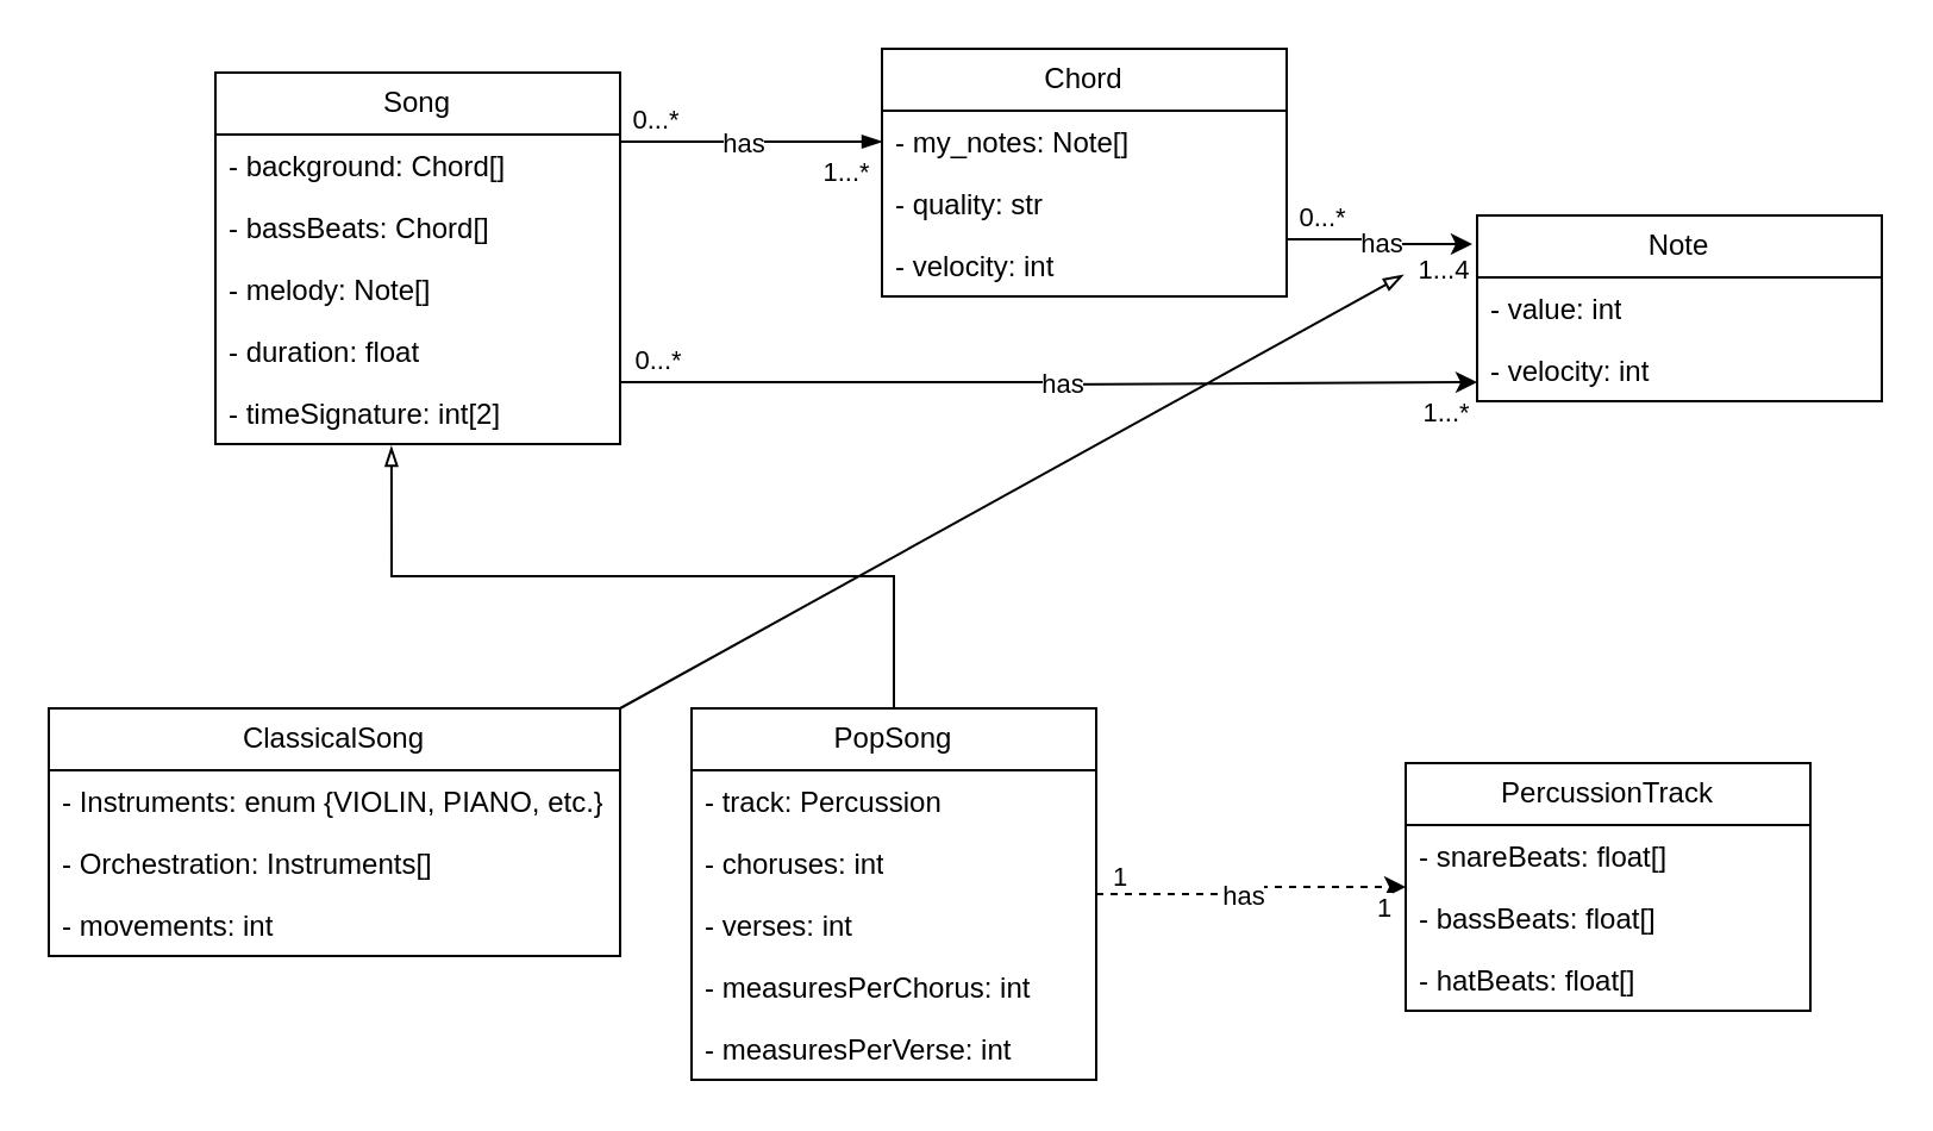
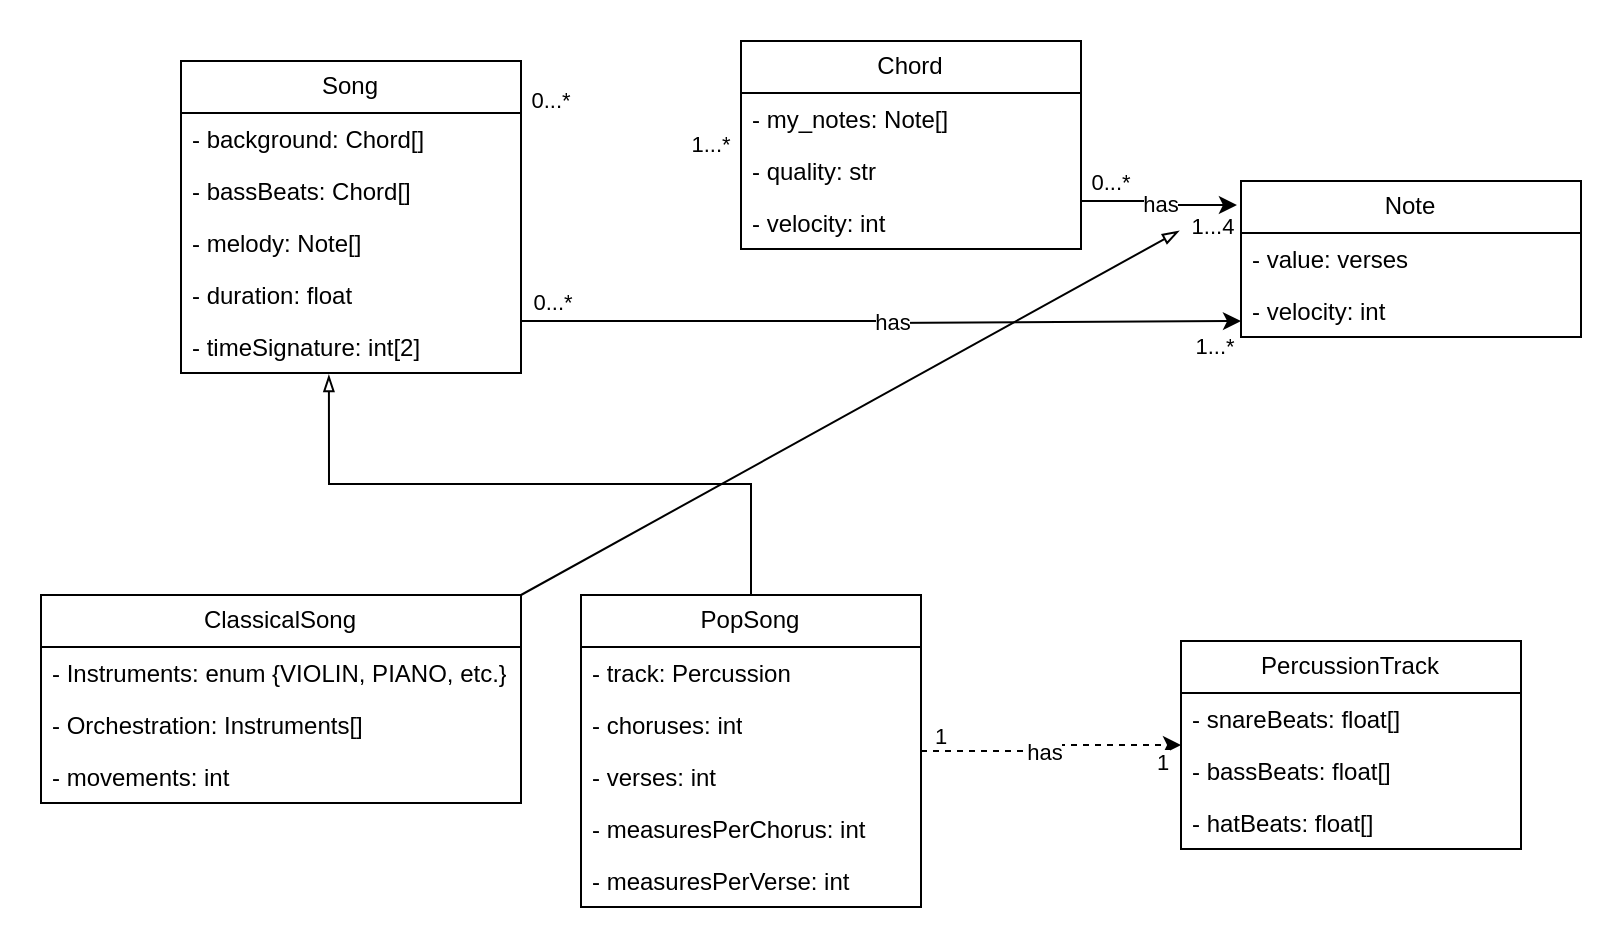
  <mxCell id="0" />
  <mxCell id="1" parent="0" />
- <mxCell id="2" style="edgeStyle=orthogonalEdgeStyle;rounded=0;orthogonalLoop=1;jettySize=auto;html=1;entryX=0;entryY=0.5;entryDx=0;entryDy=0;endArrow=blockThin;endFill=1;" edge="1" parent="1" source="6" target="13"><mxGeometry relative="1" as="geometry"><Array as="points"><mxPoint x="290" y="59" /><mxPoint x="290" y="59" /></Array></mxGeometry></mxCell>
- <mxCell id="3" value="has" style="edgeLabel;html=1;align=center;verticalAlign=middle;resizable=0;points=[];" vertex="1" connectable="0" parent="2"><mxGeometry x="-0.067" relative="1" as="geometry"><mxPoint as="offset" /></mxGeometry></mxCell>
  <mxCell id="4" style="edgeStyle=orthogonalEdgeStyle;rounded=0;orthogonalLoop=1;jettySize=auto;html=1;" edge="1" parent="1" source="6"><mxGeometry relative="1" as="geometry"><mxPoint x="620" y="160" as="targetPoint" /><Array as="points"><mxPoint x="440" y="160" /><mxPoint x="440" y="161" /></Array></mxGeometry></mxCell>
  <mxCell id="5" value="has" style="edgeLabel;html=1;align=center;verticalAlign=middle;resizable=0;points=[];" vertex="1" connectable="0" parent="4"><mxGeometry x="0.036" relative="1" as="geometry"><mxPoint as="offset" /></mxGeometry></mxCell>
  <mxCell id="6" value="Song" style="swimlane;fontStyle=0;childLayout=stackLayout;horizontal=1;startSize=26;fillColor=none;horizontalStack=0;resizeParent=1;resizeParentMax=0;resizeLast=0;collapsible=1;marginBottom=0;whiteSpace=wrap;html=1;" vertex="1" parent="1"><mxGeometry x="90" y="30" width="170" height="156" as="geometry" /></mxCell>
  <mxCell id="7" value="- background: Chord[]" style="text;strokeColor=none;fillColor=none;align=left;verticalAlign=top;spacingLeft=4;spacingRight=4;overflow=hidden;rotatable=0;points=[[0,0.5],[1,0.5]];portConstraint=eastwest;whiteSpace=wrap;html=1;" vertex="1" parent="6"><mxGeometry y="26" width="170" height="26" as="geometry" /></mxCell>
  <mxCell id="8" value="- bassBeats: Chord[]" style="text;strokeColor=none;fillColor=none;align=left;verticalAlign=top;spacingLeft=4;spacingRight=4;overflow=hidden;rotatable=0;points=[[0,0.5],[1,0.5]];portConstraint=eastwest;whiteSpace=wrap;html=1;" vertex="1" parent="6"><mxGeometry y="52" width="170" height="26" as="geometry" /></mxCell>
  <mxCell id="9" value="- melody: Note[]" style="text;strokeColor=none;fillColor=none;align=left;verticalAlign=top;spacingLeft=4;spacingRight=4;overflow=hidden;rotatable=0;points=[[0,0.5],[1,0.5]];portConstraint=eastwest;whiteSpace=wrap;html=1;" vertex="1" parent="6"><mxGeometry y="78" width="170" height="26" as="geometry" /></mxCell>
  <mxCell id="10" value="- duration: float" style="text;strokeColor=none;fillColor=none;align=left;verticalAlign=top;spacingLeft=4;spacingRight=4;overflow=hidden;rotatable=0;points=[[0,0.5],[1,0.5]];portConstraint=eastwest;whiteSpace=wrap;html=1;" vertex="1" parent="6"><mxGeometry y="104" width="170" height="26" as="geometry" /></mxCell>
  <mxCell id="11" value="- timeSignature: int[2]" style="text;strokeColor=none;fillColor=none;align=left;verticalAlign=top;spacingLeft=4;spacingRight=4;overflow=hidden;rotatable=0;points=[[0,0.5],[1,0.5]];portConstraint=eastwest;whiteSpace=wrap;html=1;" vertex="1" parent="6"><mxGeometry y="130" width="170" height="26" as="geometry" /></mxCell>
  <mxCell id="12" value="Chord" style="swimlane;fontStyle=0;childLayout=stackLayout;horizontal=1;startSize=26;fillColor=none;horizontalStack=0;resizeParent=1;resizeParentMax=0;resizeLast=0;collapsible=1;marginBottom=0;whiteSpace=wrap;html=1;" vertex="1" parent="1"><mxGeometry x="370" y="20" width="170" height="104" as="geometry" /></mxCell>
  <mxCell id="13" value="- my_notes: Note[]" style="text;strokeColor=none;fillColor=none;align=left;verticalAlign=top;spacingLeft=4;spacingRight=4;overflow=hidden;rotatable=0;points=[[0,0.5],[1,0.5]];portConstraint=eastwest;whiteSpace=wrap;html=1;" vertex="1" parent="12"><mxGeometry y="26" width="170" height="26" as="geometry" /></mxCell>
  <mxCell id="14" value="- quality: str" style="text;strokeColor=none;fillColor=none;align=left;verticalAlign=top;spacingLeft=4;spacingRight=4;overflow=hidden;rotatable=0;points=[[0,0.5],[1,0.5]];portConstraint=eastwest;whiteSpace=wrap;html=1;" vertex="1" parent="12"><mxGeometry y="52" width="170" height="26" as="geometry" /></mxCell>
  <mxCell id="15" value="- velocity: int" style="text;strokeColor=none;fillColor=none;align=left;verticalAlign=top;spacingLeft=4;spacingRight=4;overflow=hidden;rotatable=0;points=[[0,0.5],[1,0.5]];portConstraint=eastwest;whiteSpace=wrap;html=1;" vertex="1" parent="12"><mxGeometry y="78" width="170" height="26" as="geometry" /></mxCell>
  <mxCell id="16" value="Note" style="swimlane;fontStyle=0;childLayout=stackLayout;horizontal=1;startSize=26;fillColor=none;horizontalStack=0;resizeParent=1;resizeParentMax=0;resizeLast=0;collapsible=1;marginBottom=0;whiteSpace=wrap;html=1;" vertex="1" parent="1"><mxGeometry x="620" y="90" width="170" height="78" as="geometry"><mxRectangle x="600" y="56" width="70" height="30" as="alternateBounds" /></mxGeometry></mxCell>
- <mxCell id="17" value="- value: int" style="text;strokeColor=none;fillColor=none;align=left;verticalAlign=top;spacingLeft=4;spacingRight=4;overflow=hidden;rotatable=0;points=[[0,0.5],[1,0.5]];portConstraint=eastwest;whiteSpace=wrap;html=1;" vertex="1" parent="16"><mxGeometry y="26" width="170" height="26" as="geometry" /></mxCell>
+ <mxCell id="17" value="- value: verses" style="text;strokeColor=none;fillColor=none;align=left;verticalAlign=top;spacingLeft=4;spacingRight=4;overflow=hidden;rotatable=0;points=[[0,0.5],[1,0.5]];portConstraint=eastwest;whiteSpace=wrap;html=1;" vertex="1" parent="16"><mxGeometry y="26" width="170" height="26" as="geometry" /></mxCell>
  <mxCell id="18" value="- velocity: int" style="text;strokeColor=none;fillColor=none;align=left;verticalAlign=top;spacingLeft=4;spacingRight=4;overflow=hidden;rotatable=0;points=[[0,0.5],[1,0.5]];portConstraint=eastwest;whiteSpace=wrap;html=1;" vertex="1" parent="16"><mxGeometry y="52" width="170" height="26" as="geometry" /></mxCell>
  <mxCell id="19" style="edgeStyle=orthogonalEdgeStyle;rounded=0;orthogonalLoop=1;jettySize=auto;html=1;entryX=0;entryY=0.5;entryDx=0;entryDy=0;dashed=1;" edge="1" parent="1" source="21" target="31"><mxGeometry relative="1" as="geometry" /></mxCell>
  <mxCell id="20" value="has" style="edgeLabel;html=1;align=center;verticalAlign=middle;resizable=0;points=[];" vertex="1" connectable="0" parent="19"><mxGeometry x="-0.156" y="2" relative="1" as="geometry"><mxPoint x="5" y="2" as="offset" /></mxGeometry></mxCell>
  <mxCell id="21" value="PopSong" style="swimlane;fontStyle=0;childLayout=stackLayout;horizontal=1;startSize=26;fillColor=none;horizontalStack=0;resizeParent=1;resizeParentMax=0;resizeLast=0;collapsible=1;marginBottom=0;whiteSpace=wrap;html=1;" vertex="1" parent="1"><mxGeometry x="290" y="297" width="170" height="156" as="geometry" /></mxCell>
  <mxCell id="22" value="- track: Percussion" style="text;strokeColor=none;fillColor=none;align=left;verticalAlign=top;spacingLeft=4;spacingRight=4;overflow=hidden;rotatable=0;points=[[0,0.5],[1,0.5]];portConstraint=eastwest;whiteSpace=wrap;html=1;" vertex="1" parent="21"><mxGeometry y="26" width="170" height="26" as="geometry" /></mxCell>
  <mxCell id="23" value="- choruses: int" style="text;strokeColor=none;fillColor=none;align=left;verticalAlign=top;spacingLeft=4;spacingRight=4;overflow=hidden;rotatable=0;points=[[0,0.5],[1,0.5]];portConstraint=eastwest;whiteSpace=wrap;html=1;" vertex="1" parent="21"><mxGeometry y="52" width="170" height="26" as="geometry" /></mxCell>
  <mxCell id="24" value="- verses: int" style="text;strokeColor=none;fillColor=none;align=left;verticalAlign=top;spacingLeft=4;spacingRight=4;overflow=hidden;rotatable=0;points=[[0,0.5],[1,0.5]];portConstraint=eastwest;whiteSpace=wrap;html=1;" vertex="1" parent="21"><mxGeometry y="78" width="170" height="26" as="geometry" /></mxCell>
  <mxCell id="25" value="- measuresPerChorus: int" style="text;strokeColor=none;fillColor=none;align=left;verticalAlign=top;spacingLeft=4;spacingRight=4;overflow=hidden;rotatable=0;points=[[0,0.5],[1,0.5]];portConstraint=eastwest;whiteSpace=wrap;html=1;" vertex="1" parent="21"><mxGeometry y="104" width="170" height="26" as="geometry" /></mxCell>
  <mxCell id="26" value="- measuresPerVerse: int" style="text;strokeColor=none;fillColor=none;align=left;verticalAlign=top;spacingLeft=4;spacingRight=4;overflow=hidden;rotatable=0;points=[[0,0.5],[1,0.5]];portConstraint=eastwest;whiteSpace=wrap;html=1;" vertex="1" parent="21"><mxGeometry y="130" width="170" height="26" as="geometry" /></mxCell>
  <mxCell id="27" value="ClassicalSong" style="swimlane;fontStyle=0;childLayout=stackLayout;horizontal=1;startSize=26;fillColor=none;horizontalStack=0;resizeParent=1;resizeParentMax=0;resizeLast=0;collapsible=1;marginBottom=0;whiteSpace=wrap;html=1;" vertex="1" parent="1"><mxGeometry x="20" y="297" width="240" height="104" as="geometry" /></mxCell>
  <mxCell id="28" value="- Instruments: enum {VIOLIN, PIANO, etc.}" style="text;strokeColor=none;fillColor=none;align=left;verticalAlign=top;spacingLeft=4;spacingRight=4;overflow=hidden;rotatable=0;points=[[0,0.5],[1,0.5]];portConstraint=eastwest;whiteSpace=wrap;html=1;" vertex="1" parent="27"><mxGeometry y="26" width="240" height="26" as="geometry" /></mxCell>
  <mxCell id="29" value="- Orchestration: Instruments[]" style="text;strokeColor=none;fillColor=none;align=left;verticalAlign=top;spacingLeft=4;spacingRight=4;overflow=hidden;rotatable=0;points=[[0,0.5],[1,0.5]];portConstraint=eastwest;whiteSpace=wrap;html=1;" vertex="1" parent="27"><mxGeometry y="52" width="240" height="26" as="geometry" /></mxCell>
  <mxCell id="30" value="- movements: int" style="text;strokeColor=none;fillColor=none;align=left;verticalAlign=top;spacingLeft=4;spacingRight=4;overflow=hidden;rotatable=0;points=[[0,0.5],[1,0.5]];portConstraint=eastwest;whiteSpace=wrap;html=1;" vertex="1" parent="27"><mxGeometry y="78" width="240" height="26" as="geometry" /></mxCell>
  <mxCell id="31" value="PercussionTrack" style="swimlane;fontStyle=0;childLayout=stackLayout;horizontal=1;startSize=26;fillColor=none;horizontalStack=0;resizeParent=1;resizeParentMax=0;resizeLast=0;collapsible=1;marginBottom=0;whiteSpace=wrap;html=1;" vertex="1" parent="1"><mxGeometry x="590" y="320" width="170" height="104" as="geometry" /></mxCell>
  <mxCell id="32" value="- snareBeats: float[]" style="text;strokeColor=none;fillColor=none;align=left;verticalAlign=top;spacingLeft=4;spacingRight=4;overflow=hidden;rotatable=0;points=[[0,0.5],[1,0.5]];portConstraint=eastwest;whiteSpace=wrap;html=1;" vertex="1" parent="31"><mxGeometry y="26" width="170" height="26" as="geometry" /></mxCell>
  <mxCell id="33" value="- bassBeats: float[]" style="text;strokeColor=none;fillColor=none;align=left;verticalAlign=top;spacingLeft=4;spacingRight=4;overflow=hidden;rotatable=0;points=[[0,0.5],[1,0.5]];portConstraint=eastwest;whiteSpace=wrap;html=1;" vertex="1" parent="31"><mxGeometry y="52" width="170" height="26" as="geometry" /></mxCell>
  <mxCell id="34" value="- hatBeats: float[]" style="text;strokeColor=none;fillColor=none;align=left;verticalAlign=top;spacingLeft=4;spacingRight=4;overflow=hidden;rotatable=0;points=[[0,0.5],[1,0.5]];portConstraint=eastwest;whiteSpace=wrap;html=1;" vertex="1" parent="31"><mxGeometry y="78" width="170" height="26" as="geometry" /></mxCell>
  <mxCell id="35" style="edgeStyle=orthogonalEdgeStyle;rounded=0;orthogonalLoop=1;jettySize=auto;html=1;entryX=0.435;entryY=1.038;entryDx=0;entryDy=0;entryPerimeter=0;endArrow=blockThin;endFill=0;" edge="1" parent="1" source="21" target="11"><mxGeometry relative="1" as="geometry" /></mxCell>
  <mxCell id="36" style="edgeStyle=orthogonalEdgeStyle;rounded=0;orthogonalLoop=1;jettySize=auto;html=1;endArrow=blockThin;endFill=0;" edge="1" parent="1" source="27" target="39"><mxGeometry relative="1" as="geometry" /></mxCell>
  <mxCell id="37" value="1...*" style="edgeLabel;html=1;align=center;verticalAlign=middle;resizable=0;points=[];" vertex="1" connectable="0" parent="1"><mxGeometry x="330" y="72" as="geometry"><mxPoint x="24" y="-1" as="offset" /></mxGeometry></mxCell>
  <mxCell id="38" value="0...*" style="edgeLabel;html=1;align=center;verticalAlign=middle;resizable=0;points=[];" vertex="1" connectable="0" parent="1"><mxGeometry x="250" y="50" as="geometry"><mxPoint x="24" y="-1" as="offset" /></mxGeometry></mxCell>
  <mxCell id="39" value="1...4" style="edgeLabel;html=1;align=center;verticalAlign=middle;resizable=0;points=[];" vertex="1" connectable="0" parent="1"><mxGeometry x="589" y="115" as="geometry"><mxPoint x="16" y="-3" as="offset" /></mxGeometry></mxCell>
  <mxCell id="40" value="0...*" style="edgeLabel;html=1;align=center;verticalAlign=middle;resizable=0;points=[];" vertex="1" connectable="0" parent="1"><mxGeometry x="538" y="93" as="geometry"><mxPoint x="16" y="-3" as="offset" /></mxGeometry></mxCell>
  <mxCell id="41" value="1" style="edgeLabel;html=1;align=center;verticalAlign=middle;resizable=0;points=[];" vertex="1" connectable="0" parent="1"><mxGeometry x="531" y="385" as="geometry"><mxPoint x="49" y="-5" as="offset" /></mxGeometry></mxCell>
  <mxCell id="42" value="1" style="edgeLabel;html=1;align=center;verticalAlign=middle;resizable=0;points=[];" vertex="1" connectable="0" parent="1"><mxGeometry x="420" y="372" as="geometry"><mxPoint x="49" y="-5" as="offset" /></mxGeometry></mxCell>
  <mxCell id="43" style="edgeStyle=orthogonalEdgeStyle;rounded=0;orthogonalLoop=1;jettySize=auto;html=1;entryX=-0.012;entryY=0.154;entryDx=0;entryDy=0;entryPerimeter=0;" edge="1" parent="1" source="12" target="16"><mxGeometry relative="1" as="geometry"><Array as="points"><mxPoint x="580" y="100" /><mxPoint x="580" y="102" /></Array></mxGeometry></mxCell>
  <mxCell id="44" value="has" style="edgeLabel;html=1;align=center;verticalAlign=middle;resizable=0;points=[];" vertex="1" connectable="0" parent="43"><mxGeometry x="0.025" y="-1" relative="1" as="geometry"><mxPoint as="offset" /></mxGeometry></mxCell>
  <mxCell id="45" value="1...*" style="edgeLabel;html=1;align=center;verticalAlign=middle;resizable=0;points=[];" vertex="1" connectable="0" parent="1"><mxGeometry x="590" y="175" as="geometry"><mxPoint x="16" y="-3" as="offset" /></mxGeometry></mxCell>
  <mxCell id="46" value="0...*" style="edgeLabel;html=1;align=center;verticalAlign=middle;resizable=0;points=[];" vertex="1" connectable="0" parent="1"><mxGeometry x="259" y="153" as="geometry"><mxPoint x="16" y="-3" as="offset" /></mxGeometry></mxCell>
